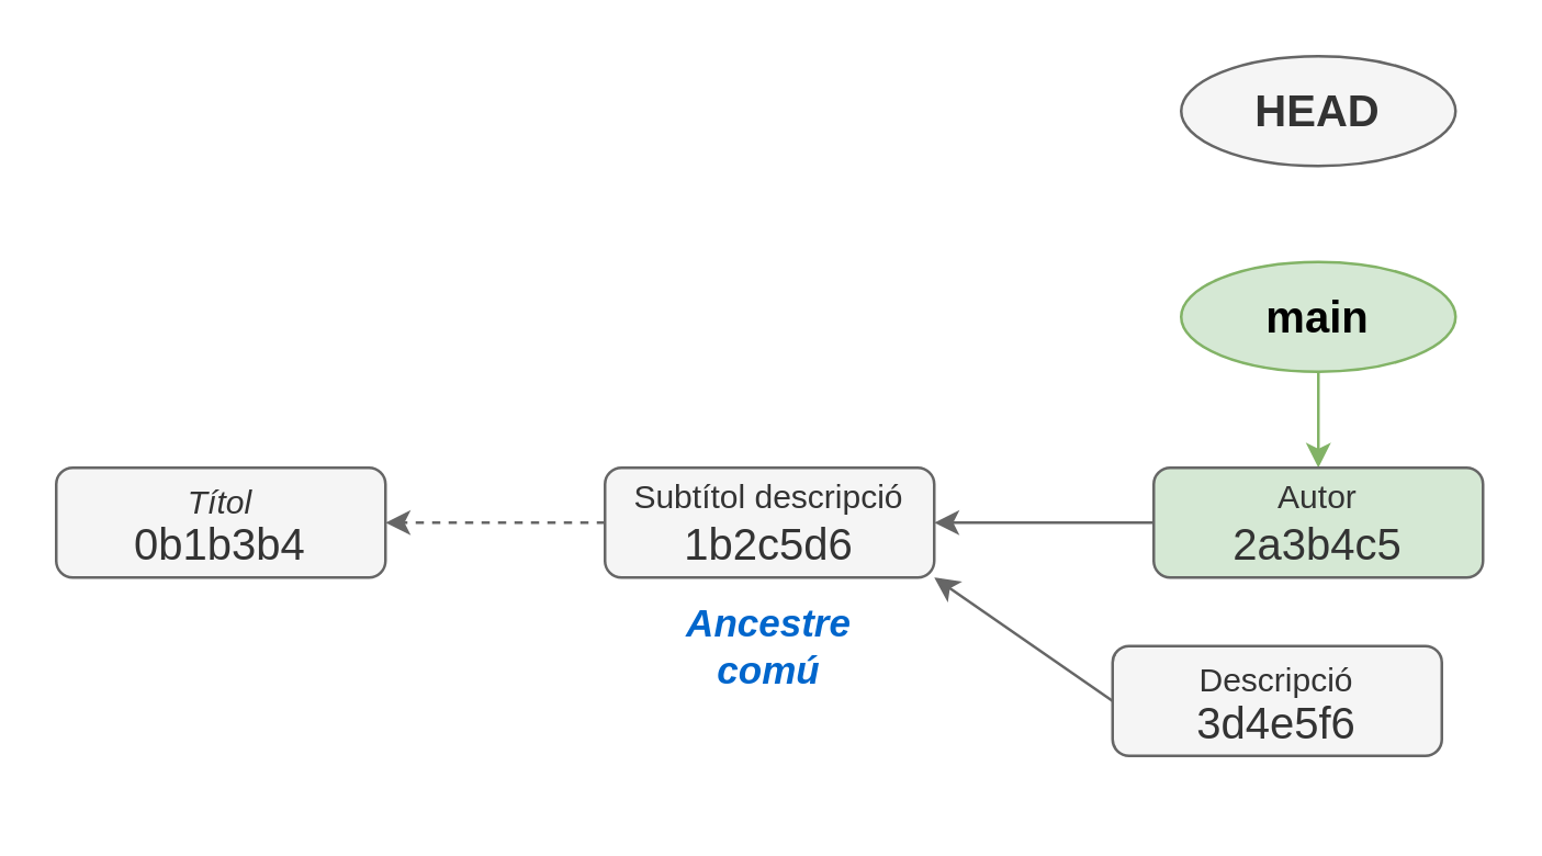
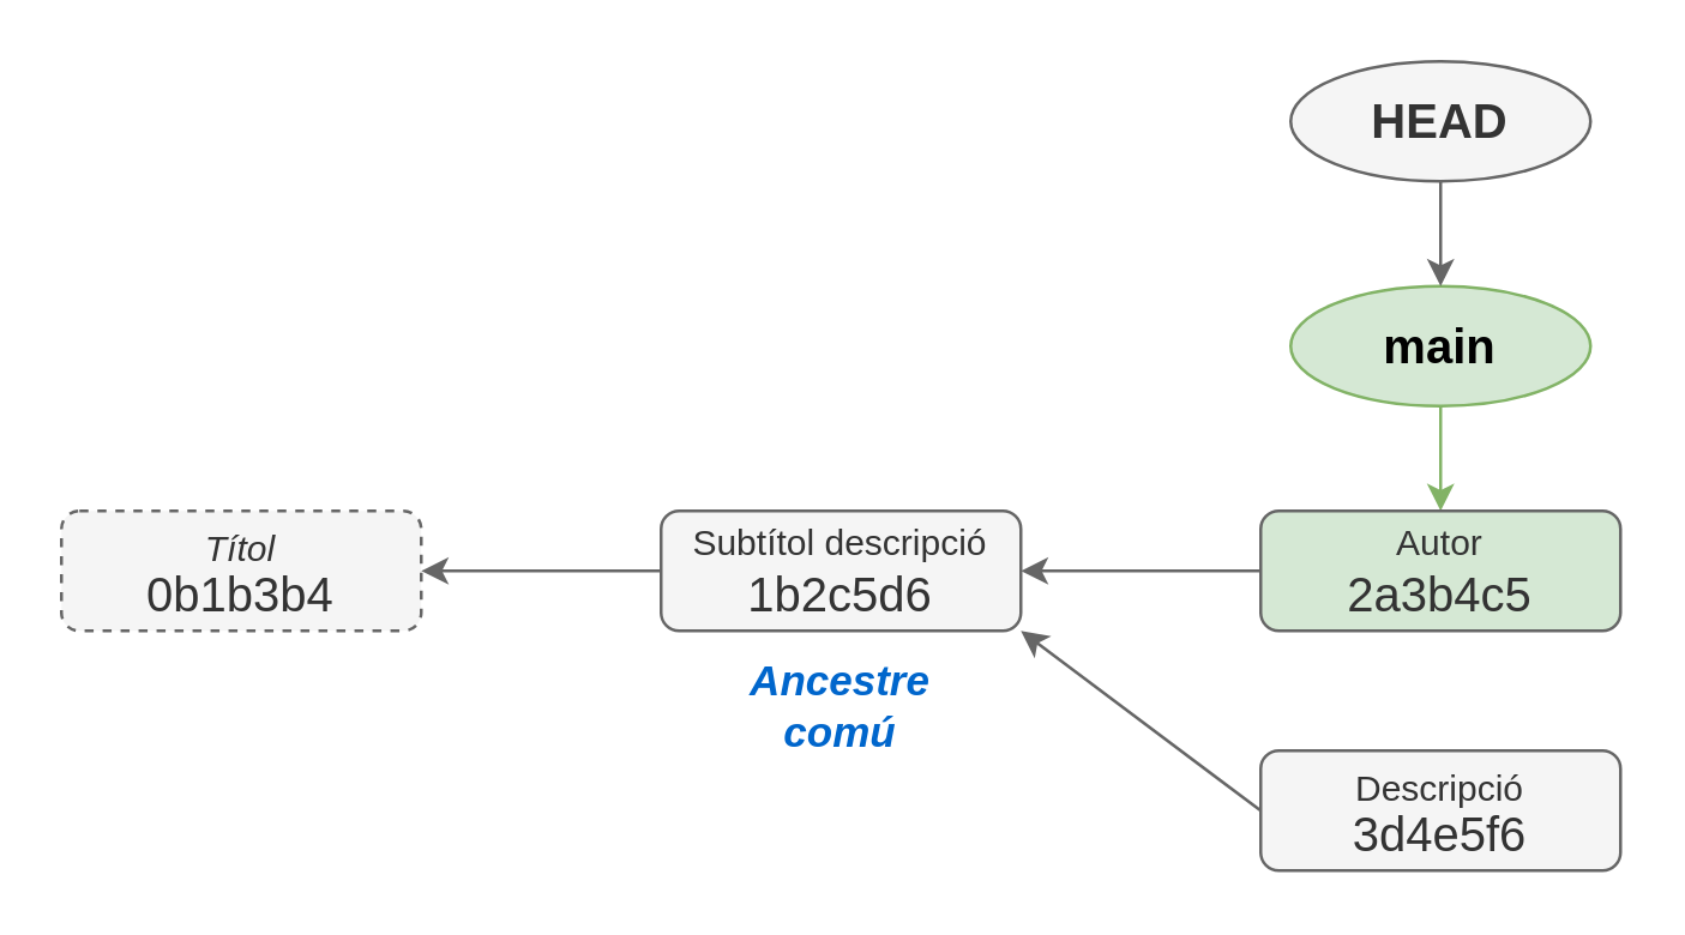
  <mxCell id="0" />
  <mxCell id="1" parent="0" />
  <mxCell id="2" value="&lt;font color=&quot;#0066cc&quot; style=&quot;font-size: 14px;&quot;&gt;&lt;b&gt;Ancestre comú&lt;/b&gt;&lt;/font&gt;" style="text;html=1;strokeColor=none;fillColor=none;align=center;verticalAlign=middle;whiteSpace=wrap;rounded=0;fontStyle=2" parent="1" vertex="1"><mxGeometry x="250" y="220" width="60" height="30" as="geometry" /></mxCell>
- <mxCell id="3" value="&lt;div style=&quot;line-height: 100%;&quot;&gt;&lt;span style=&quot;background-color: initial;&quot;&gt;&lt;span style=&quot;font-size: 12px;&quot;&gt;&lt;i&gt;Títol&lt;/i&gt;&lt;/span&gt;&lt;/span&gt;&lt;/div&gt;&lt;div style=&quot;line-height: 100%;&quot;&gt;&lt;span style=&quot;background-color: initial;&quot;&gt;0b1b3b4&lt;/span&gt;&lt;br&gt;&lt;/div&gt;" style="rounded=1;whiteSpace=wrap;html=1;fontSize=16;fillColor=#f5f5f5;strokeColor=#666666;fontColor=#333333;" vertex="1" parent="1"><mxGeometry x="20" y="170" width="120" height="40" as="geometry" /></mxCell>
- <mxCell id="4" style="edgeStyle=orthogonalEdgeStyle;rounded=0;orthogonalLoop=1;jettySize=auto;html=1;exitX=0;exitY=0.5;exitDx=0;exitDy=0;fillColor=#f5f5f5;strokeColor=#666666;dashed=1;" edge="1" parent="1" source="5" target="3"><mxGeometry relative="1" as="geometry" /></mxCell>
+ <mxCell id="3" value="&lt;div style=&quot;line-height: 100%;&quot;&gt;&lt;span style=&quot;background-color: initial;&quot;&gt;&lt;span style=&quot;font-size: 12px;&quot;&gt;&lt;i&gt;Títol&lt;/i&gt;&lt;/span&gt;&lt;/span&gt;&lt;/div&gt;&lt;div style=&quot;line-height: 100%;&quot;&gt;&lt;span style=&quot;background-color: initial;&quot;&gt;0b1b3b4&lt;/span&gt;&lt;br&gt;&lt;/div&gt;" style="rounded=1;whiteSpace=wrap;html=1;fontSize=16;fillColor=#f5f5f5;strokeColor=#666666;fontColor=#333333;dashed=1;" vertex="1" parent="1"><mxGeometry x="20" y="170" width="120" height="40" as="geometry" /></mxCell>
+ <mxCell id="4" style="edgeStyle=orthogonalEdgeStyle;rounded=0;orthogonalLoop=1;jettySize=auto;html=1;exitX=0;exitY=0.5;exitDx=0;exitDy=0;fillColor=#f5f5f5;strokeColor=#666666;" edge="1" parent="1" source="5" target="3"><mxGeometry relative="1" as="geometry" /></mxCell>
  <mxCell id="5" value="&lt;div style=&quot;line-height: 100%;&quot;&gt;&lt;font style=&quot;font-size: 12px;&quot;&gt;Subtítol descripció&lt;/font&gt;&lt;/div&gt;1b2c5d6" style="rounded=1;whiteSpace=wrap;html=1;fontSize=16;fillColor=#f5f5f5;strokeColor=#666666;fontColor=#333333;" vertex="1" parent="1"><mxGeometry x="220" y="170" width="120" height="40" as="geometry" /></mxCell>
  <mxCell id="6" style="rounded=0;orthogonalLoop=1;jettySize=auto;html=1;exitX=0.5;exitY=1;exitDx=0;exitDy=0;fillColor=#d5e8d4;strokeColor=#82b366;" edge="1" parent="1" source="7" target="12"><mxGeometry relative="1" as="geometry"><mxPoint x="480" y="170" as="targetPoint" /></mxGeometry></mxCell>
  <mxCell id="7" value="main" style="ellipse;whiteSpace=wrap;html=1;fillColor=#d5e8d4;strokeColor=#82b366;fontSize=16;fontStyle=1" vertex="1" parent="1"><mxGeometry x="430" y="95" width="100" height="40" as="geometry" /></mxCell>
+ <mxCell id="8" style="edgeStyle=orthogonalEdgeStyle;rounded=0;orthogonalLoop=1;jettySize=auto;html=1;exitX=0.5;exitY=1;exitDx=0;exitDy=0;fillColor=#f5f5f5;strokeColor=#666666;entryX=0.5;entryY=0;entryDx=0;entryDy=0;" edge="1" parent="1" source="9" target="7"><mxGeometry relative="1" as="geometry" /></mxCell>
  <mxCell id="9" value="HEAD" style="ellipse;whiteSpace=wrap;html=1;fillColor=#f5f5f5;strokeColor=#666666;fontSize=16;fontStyle=1;fontColor=#333333;" vertex="1" parent="1"><mxGeometry x="430" y="20" width="100" height="40" as="geometry" /></mxCell>
  <mxCell id="10" style="edgeStyle=orthogonalEdgeStyle;rounded=0;orthogonalLoop=1;jettySize=auto;html=1;fillColor=#f5f5f5;strokeColor=#666666;" edge="1" parent="1" source="12" target="5"><mxGeometry relative="1" as="geometry"><mxPoint x="420" y="190" as="sourcePoint" /><mxPoint x="150" y="200" as="targetPoint" /></mxGeometry></mxCell>
- <mxCell id="11" value="&lt;div style=&quot;line-height: 100%;&quot;&gt;&lt;span style=&quot;background-color: initial;&quot;&gt;&lt;span style=&quot;font-size: 12px;&quot;&gt;Descripció&lt;/span&gt;&lt;/span&gt;&lt;/div&gt;&lt;div style=&quot;line-height: 100%;&quot;&gt;&lt;span style=&quot;background-color: initial;&quot;&gt;3d4e5f6&lt;/span&gt;&lt;br&gt;&lt;/div&gt;" style="rounded=1;whiteSpace=wrap;html=1;fontSize=16;fillColor=#f5f5f5;strokeColor=#666666;fontColor=#333333;" vertex="1" parent="1"><mxGeometry x="405" y="235" width="120" height="40" as="geometry" /></mxCell>
+ <mxCell id="11" value="&lt;div style=&quot;line-height: 100%;&quot;&gt;&lt;span style=&quot;background-color: initial;&quot;&gt;&lt;span style=&quot;font-size: 12px;&quot;&gt;Descripció&lt;/span&gt;&lt;/span&gt;&lt;/div&gt;&lt;div style=&quot;line-height: 100%;&quot;&gt;&lt;span style=&quot;background-color: initial;&quot;&gt;3d4e5f6&lt;/span&gt;&lt;br&gt;&lt;/div&gt;" style="rounded=1;whiteSpace=wrap;html=1;fontSize=16;fillColor=#f5f5f5;strokeColor=#666666;fontColor=#333333;" vertex="1" parent="1"><mxGeometry x="420" y="250" width="120" height="40" as="geometry" /></mxCell>
  <mxCell id="12" value="&lt;div style=&quot;line-height: 100%;&quot;&gt;&lt;font style=&quot;font-size: 12px;&quot;&gt;Autor&lt;/font&gt;&lt;/div&gt;2a3b4c5" style="rounded=1;whiteSpace=wrap;html=1;fontSize=16;fillColor=#d5e8d4;strokeColor=#666666;fontColor=#333333;" vertex="1" parent="1"><mxGeometry x="420" y="170" width="120" height="40" as="geometry" /></mxCell>
  <mxCell id="13" style="rounded=0;orthogonalLoop=1;jettySize=auto;html=1;fillColor=#f5f5f5;strokeColor=#666666;exitX=0;exitY=0.5;exitDx=0;exitDy=0;entryX=1;entryY=1;entryDx=0;entryDy=0;" edge="1" parent="1" source="11" target="5"><mxGeometry relative="1" as="geometry"><mxPoint x="430" y="200" as="sourcePoint" /><mxPoint x="350" y="200" as="targetPoint" /></mxGeometry></mxCell>
